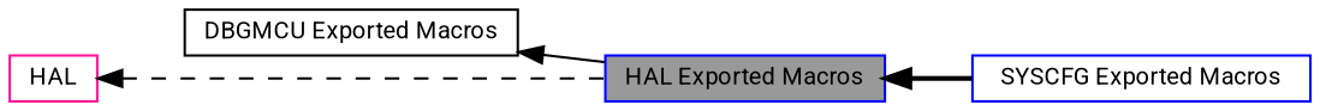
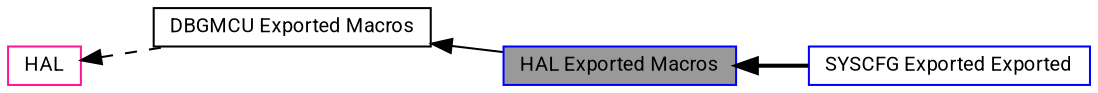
  digraph {
    fontname=Roboto
    rankdir=LR
    node [color=blue fillcolor=white fontname=Roboto fontsize=10 shape=box style=filled]
    edge [dir=back fontname=Roboto fontsize=10 labelfontname=Helvetica labelfontsize=10 shape=plaintext]
    n1 [color=black height=0.2 label="DBGMCU Exported Macros" width=0.4]
    n2 [fillcolor=grey60 fontcolor=black height=0.2 label="HAL Exported Macros" width=0.4]
    n3 [color=deeppink height=0.2 label=HAL width=0.4]
-   n4 [height=0.2 label="SYSCFG Exported Macros" width=0.4]
+   n4 [height=0.2 label="SYSCFG Exported Exported" width=0.4]
    n1 -> n2 [style=solid]
    n2 -> n4 [style=bold]
-   n3 -> n2 [style=dashed]
+   n3 -> n1 [style=dashed]
  }
